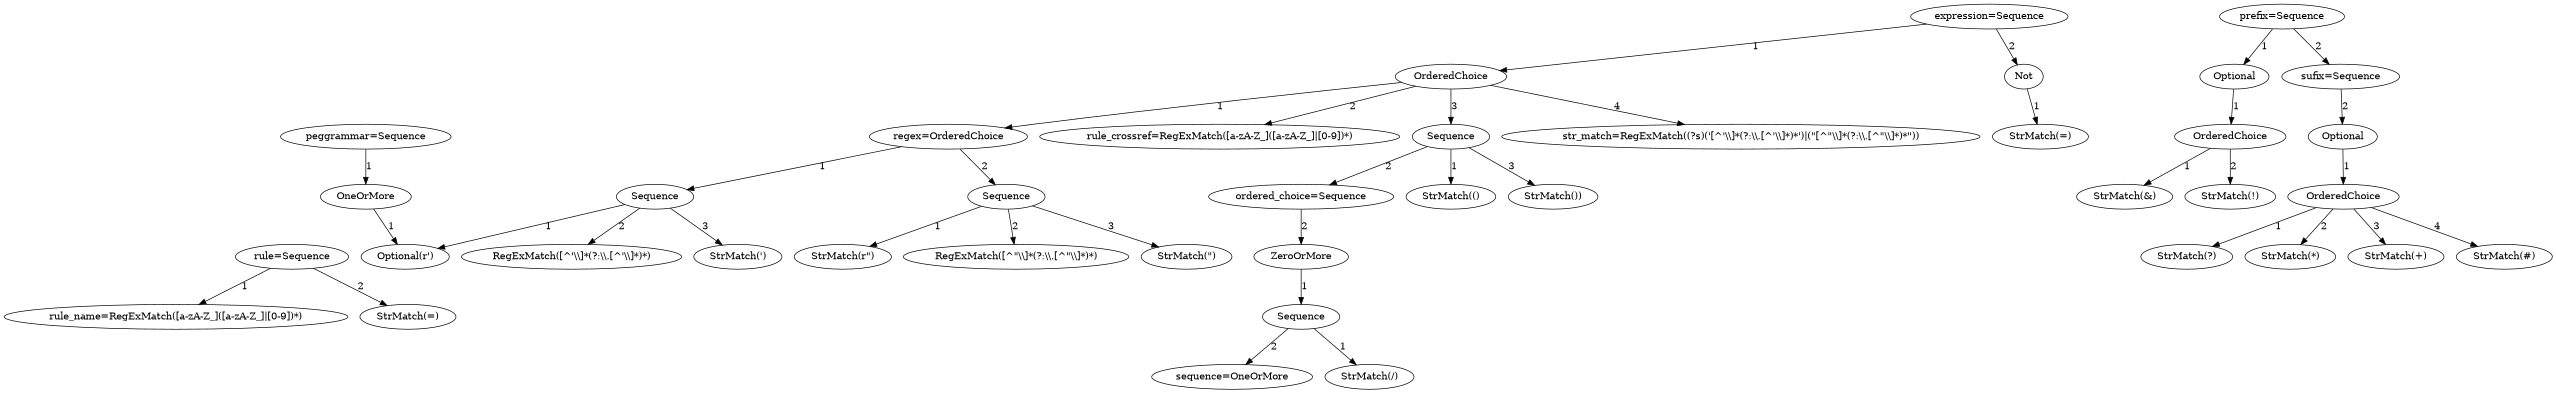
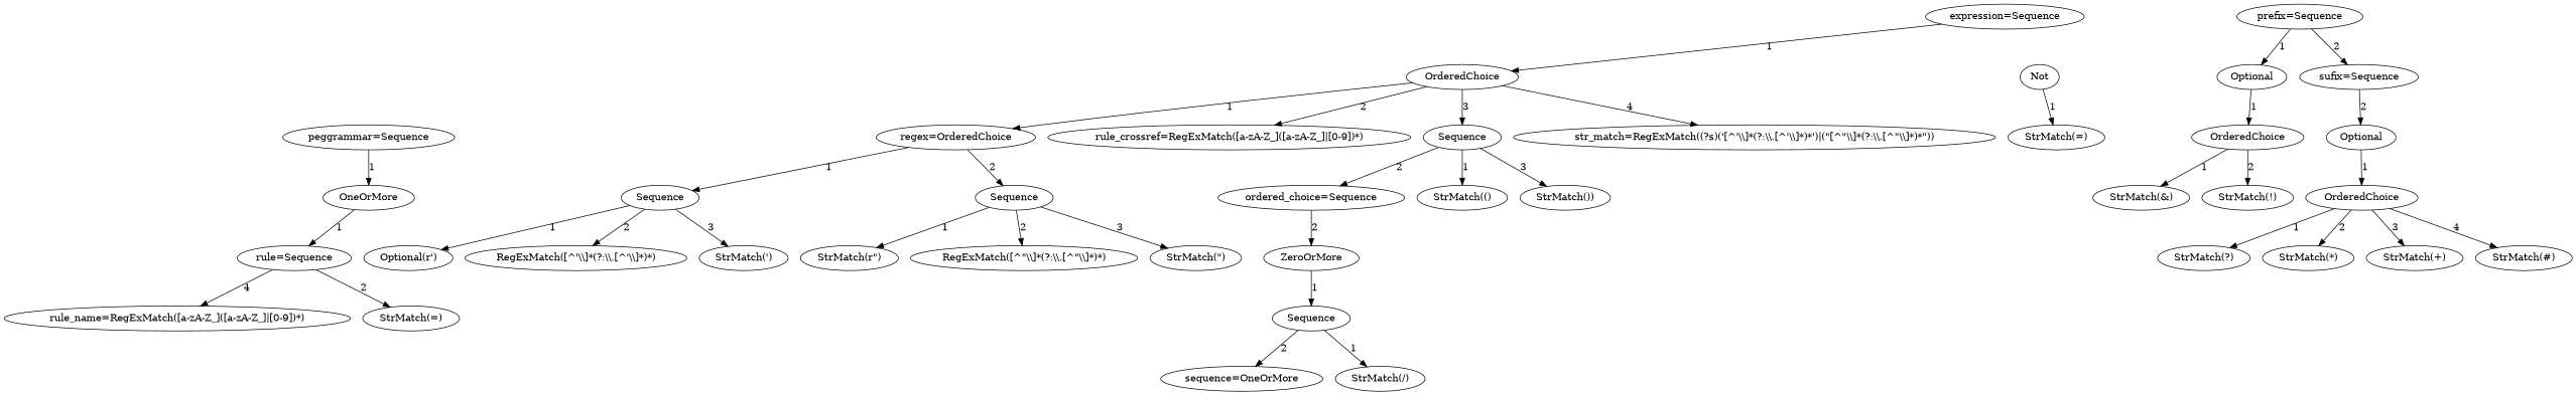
  digraph {
    n1 [label="peggrammar=Sequence"]
    n2 [label=OneOrMore]
    n3 [label="rule=Sequence"]
    n4 [label="rule_name=RegExMatch([a-zA-Z_]([a-zA-Z_]|[0-9])*)"]
    n5 [label="StrMatch(=)"]
    n6 [label="ordered_choice=Sequence"]
    n7 [label=ZeroOrMore]
    n8 [label="sequence=OneOrMore"]
    n9 [label=Sequence]
    n10 [label="prefix=Sequence"]
    n11 [label=Optional]
    n12 [label="sufix=Sequence"]
    n13 [label=OrderedChoice]
    n14 [label=Optional]
    n15 [label="StrMatch(&)"]
    n16 [label="StrMatch(!)"]
    n17 [label="expression=Sequence"]
    n18 [label=OrderedChoice]
    n19 [label=Not]
    n20 [label=OrderedChoice]
    n21 [label="regex=OrderedChoice"]
    n22 [label="rule_crossref=RegExMatch([a-zA-Z_]([a-zA-Z_]|[0-9])*)"]
    n23 [label=Sequence]
    n24 [label="str_match=RegExMatch((?s)('[^'\\\\]*(?:\\\\.[^'\\\\]*)*')|(\"[^\"\\\\]*(?:\\\\.[^\"\\\\]*)*\"))"]
    n25 [label="StrMatch(=)"]
    n26 [label=Sequence]
    n27 [label=Sequence]
    n28 [label="StrMatch(()"]
    n29 [label="StrMatch())"]
    n30 [label="Optional(r')"]
    n31 [label="RegExMatch([^'\\\\]*(?:\\\\.[^'\\\\]*)*)"]
    n32 [label="StrMatch(')"]
    n33 [label="StrMatch(r\")"]
    n34 [label="RegExMatch([^\"\\\\]*(?:\\\\.[^\"\\\\]*)*)"]
    n35 [label="StrMatch(\")"]
    n36 [label="StrMatch(?)"]
    n37 [label="StrMatch(*)"]
    n38 [label="StrMatch(+)"]
    n39 [label="StrMatch(#)"]
    n40 [label="StrMatch(/)"]
    n1 -> n2 [label=1]
-   n2 -> n30 [label=1]
-   n3 -> n4 [label=1]
+   n2 -> n3 [label=1]
+   n3 -> n4 [label=4]
    n3 -> n5 [label=2]
    n6 -> n7 [label=2]
    n7 -> n9 [label=1]
    n9 -> n8 [label=2]
    n9 -> n40 [label=1]
    n10 -> n11 [label=1]
    n10 -> n12 [label=2]
    n11 -> n13 [label=1]
    n12 -> n14 [label=2]
    n13 -> n15 [label=1]
    n13 -> n16 [label=2]
    n14 -> n20 [label=1]
    n17 -> n18 [label=1]
-   n17 -> n19 [label=2]
    n18 -> n21 [label=1]
    n18 -> n22 [label=2]
    n18 -> n23 [label=3]
    n18 -> n24 [label=4]
    n19 -> n25 [label=1]
    n20 -> n36 [label=1]
    n20 -> n37 [label=2]
    n20 -> n38 [label=3]
    n20 -> n39 [label=4]
    n21 -> n26 [label=1]
    n21 -> n27 [label=2]
    n23 -> n6 [label=2]
    n23 -> n28 [label=1]
    n23 -> n29 [label=3]
    n26 -> n30 [label=1]
    n26 -> n31 [label=2]
    n26 -> n32 [label=3]
    n27 -> n33 [label=1]
    n27 -> n34 [label=2]
    n27 -> n35 [label=3]
  }
